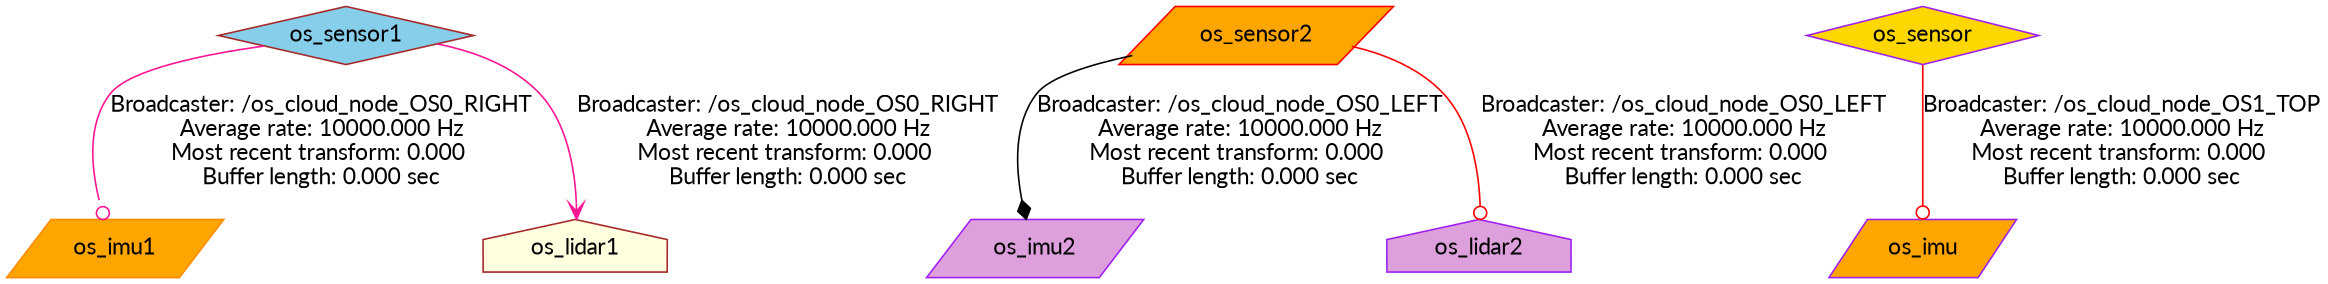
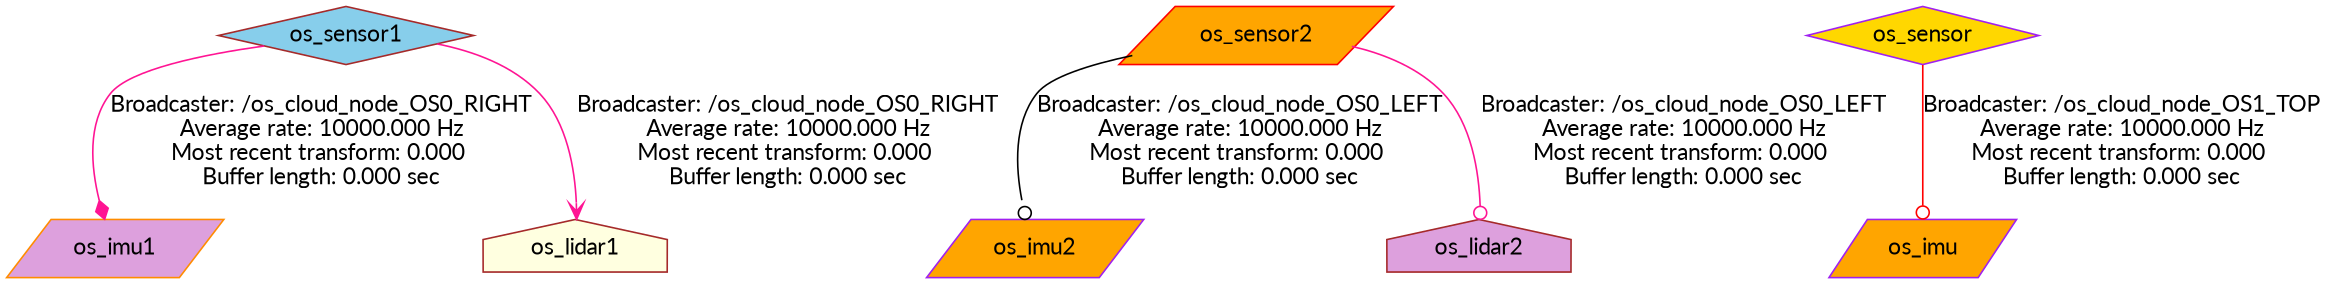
  digraph {
    fontname=Lato
    node [color=purple fillcolor=orange fontname=Lato shape=parallelogram style=filled]
    edge [arrowhead=diamond color=deeppink fontname=Lato]
    os_sensor1 [color=brown fillcolor=skyblue shape=diamond]
-   os_imu1 [color=darkorange]
+   os_imu1 [color=darkorange fillcolor=plum]
    os_lidar1 [color=brown fillcolor=lightyellow shape=house]
    os_sensor2 [color=red]
-   os_imu2 [fillcolor=plum]
-   os_lidar2 [fillcolor=plum shape=house]
+   os_imu2
+   os_lidar2 [color=brown fillcolor=plum shape=house]
    os_sensor [fillcolor=gold shape=diamond]
    os_imu
-   os_sensor1 -> os_imu1 [arrowhead=odot label="Broadcaster: /os_cloud_node_OS0_RIGHT\nAverage rate: 10000.000 Hz\nMost recent transform: 0.000 \nBuffer length: 0.000 sec\n"]
+   os_sensor1 -> os_imu1 [label="Broadcaster: /os_cloud_node_OS0_RIGHT\nAverage rate: 10000.000 Hz\nMost recent transform: 0.000 \nBuffer length: 0.000 sec\n"]
    os_sensor1 -> os_lidar1 [arrowhead=vee label="Broadcaster: /os_cloud_node_OS0_RIGHT\nAverage rate: 10000.000 Hz\nMost recent transform: 0.000 \nBuffer length: 0.000 sec\n"]
-   os_sensor2 -> os_imu2 [color=black label="Broadcaster: /os_cloud_node_OS0_LEFT\nAverage rate: 10000.000 Hz\nMost recent transform: 0.000 \nBuffer length: 0.000 sec\n"]
-   os_sensor2 -> os_lidar2 [arrowhead=odot color=red label="Broadcaster: /os_cloud_node_OS0_LEFT\nAverage rate: 10000.000 Hz\nMost recent transform: 0.000 \nBuffer length: 0.000 sec\n"]
+   os_sensor2 -> os_imu2 [arrowhead=odot color=black label="Broadcaster: /os_cloud_node_OS0_LEFT\nAverage rate: 10000.000 Hz\nMost recent transform: 0.000 \nBuffer length: 0.000 sec\n"]
+   os_sensor2 -> os_lidar2 [arrowhead=odot label="Broadcaster: /os_cloud_node_OS0_LEFT\nAverage rate: 10000.000 Hz\nMost recent transform: 0.000 \nBuffer length: 0.000 sec\n"]
    os_sensor -> os_imu [arrowhead=odot color=red label="Broadcaster: /os_cloud_node_OS1_TOP\nAverage rate: 10000.000 Hz\nMost recent transform: 0.000 \nBuffer length: 0.000 sec\n"]
  }
